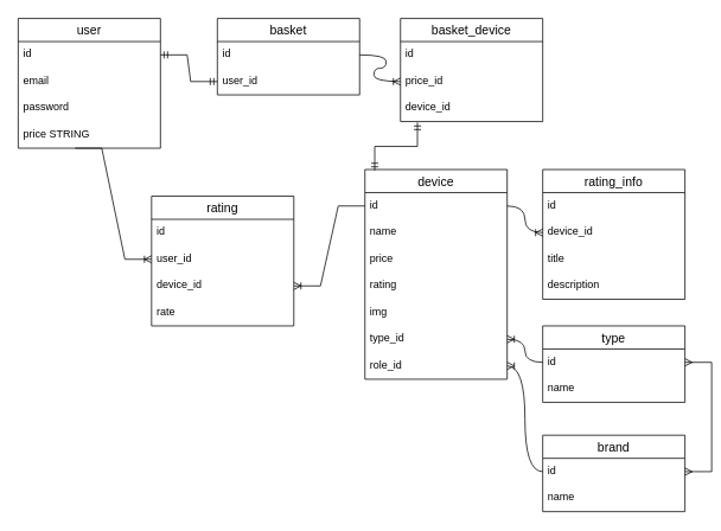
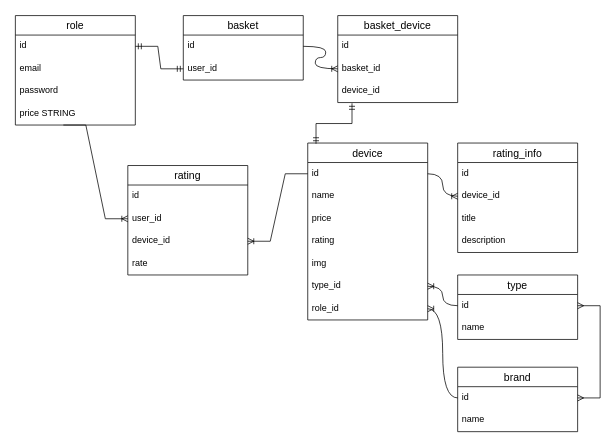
  <mxCell id="0" />
  <mxCell id="1" parent="0" />
- <mxCell id="2" value="user" style="swimlane;fontStyle=0;childLayout=stackLayout;horizontal=1;startSize=26;horizontalStack=0;resizeParent=1;resizeParentMax=0;resizeLast=0;collapsible=1;marginBottom=0;align=center;fontSize=14;" parent="1" vertex="1"><mxGeometry x="20" y="20" width="160" height="146" as="geometry" /></mxCell>
+ <mxCell id="2" value="role" style="swimlane;fontStyle=0;childLayout=stackLayout;horizontal=1;startSize=26;horizontalStack=0;resizeParent=1;resizeParentMax=0;resizeLast=0;collapsible=1;marginBottom=0;align=center;fontSize=14;" parent="1" vertex="1"><mxGeometry x="20" y="20" width="160" height="146" as="geometry" /></mxCell>
  <mxCell id="3" value="id" style="text;strokeColor=none;fillColor=none;spacingLeft=4;spacingRight=4;overflow=hidden;rotatable=0;points=[[0,0.5],[1,0.5]];portConstraint=eastwest;fontSize=12;" parent="2" vertex="1"><mxGeometry y="26" width="160" height="30" as="geometry" /></mxCell>
  <mxCell id="4" value="email" style="text;strokeColor=none;fillColor=none;spacingLeft=4;spacingRight=4;overflow=hidden;rotatable=0;points=[[0,0.5],[1,0.5]];portConstraint=eastwest;fontSize=12;" parent="2" vertex="1"><mxGeometry y="56" width="160" height="30" as="geometry" /></mxCell>
  <mxCell id="5" value="password" style="text;strokeColor=none;fillColor=none;spacingLeft=4;spacingRight=4;overflow=hidden;rotatable=0;points=[[0,0.5],[1,0.5]];portConstraint=eastwest;fontSize=12;" parent="2" vertex="1"><mxGeometry y="86" width="160" height="30" as="geometry" /></mxCell>
  <mxCell id="6" value="price STRING" style="text;strokeColor=none;fillColor=none;spacingLeft=4;spacingRight=4;overflow=hidden;rotatable=0;points=[[0,0.5],[1,0.5]];portConstraint=eastwest;fontSize=12;" parent="2" vertex="1"><mxGeometry y="116" width="160" height="30" as="geometry" /></mxCell>
  <mxCell id="7" value="basket" style="swimlane;fontStyle=0;childLayout=stackLayout;horizontal=1;startSize=26;horizontalStack=0;resizeParent=1;resizeParentMax=0;resizeLast=0;collapsible=1;marginBottom=0;align=center;fontSize=14;" parent="1" vertex="1"><mxGeometry x="244" y="20" width="160" height="86" as="geometry" /></mxCell>
  <mxCell id="8" value="id" style="text;strokeColor=none;fillColor=none;spacingLeft=4;spacingRight=4;overflow=hidden;rotatable=0;points=[[0,0.5],[1,0.5]];portConstraint=eastwest;fontSize=12;" parent="7" vertex="1"><mxGeometry y="26" width="160" height="30" as="geometry" /></mxCell>
  <mxCell id="9" value="user_id" style="text;strokeColor=none;fillColor=none;spacingLeft=4;spacingRight=4;overflow=hidden;rotatable=0;points=[[0,0.5],[1,0.5]];portConstraint=eastwest;fontSize=12;" parent="7" vertex="1"><mxGeometry y="56" width="160" height="30" as="geometry" /></mxCell>
  <mxCell id="10" value="" style="edgeStyle=entityRelationEdgeStyle;fontSize=12;html=1;endArrow=ERmandOne;startArrow=ERmandOne;rounded=0;exitX=1;exitY=0.5;exitDx=0;exitDy=0;entryX=0;entryY=0.5;entryDx=0;entryDy=0;" edge="1" parent="1" source="3" target="9"><mxGeometry width="100" height="100" relative="1" as="geometry"><mxPoint x="310" y="420" as="sourcePoint" /><mxPoint x="410" y="320" as="targetPoint" /></mxGeometry></mxCell>
  <mxCell id="11" value="device" style="swimlane;fontStyle=0;childLayout=stackLayout;horizontal=1;startSize=26;horizontalStack=0;resizeParent=1;resizeParentMax=0;resizeLast=0;collapsible=1;marginBottom=0;align=center;fontSize=14;" vertex="1" parent="1"><mxGeometry x="410" y="190" width="160" height="236" as="geometry" /></mxCell>
  <mxCell id="12" value="id" style="text;strokeColor=none;fillColor=none;spacingLeft=4;spacingRight=4;overflow=hidden;rotatable=0;points=[[0,0.5],[1,0.5]];portConstraint=eastwest;fontSize=12;" vertex="1" parent="11"><mxGeometry y="26" width="160" height="30" as="geometry" /></mxCell>
  <mxCell id="13" value="name" style="text;strokeColor=none;fillColor=none;spacingLeft=4;spacingRight=4;overflow=hidden;rotatable=0;points=[[0,0.5],[1,0.5]];portConstraint=eastwest;fontSize=12;" vertex="1" parent="11"><mxGeometry y="56" width="160" height="30" as="geometry" /></mxCell>
  <mxCell id="14" value="price" style="text;strokeColor=none;fillColor=none;spacingLeft=4;spacingRight=4;overflow=hidden;rotatable=0;points=[[0,0.5],[1,0.5]];portConstraint=eastwest;fontSize=12;" vertex="1" parent="11"><mxGeometry y="86" width="160" height="30" as="geometry" /></mxCell>
  <mxCell id="15" value="rating" style="text;strokeColor=none;fillColor=none;spacingLeft=4;spacingRight=4;overflow=hidden;rotatable=0;points=[[0,0.5],[1,0.5]];portConstraint=eastwest;fontSize=12;" vertex="1" parent="11"><mxGeometry y="116" width="160" height="30" as="geometry" /></mxCell>
  <mxCell id="16" value="img" style="text;strokeColor=none;fillColor=none;spacingLeft=4;spacingRight=4;overflow=hidden;rotatable=0;points=[[0,0.5],[1,0.5]];portConstraint=eastwest;fontSize=12;" vertex="1" parent="11"><mxGeometry y="146" width="160" height="30" as="geometry" /></mxCell>
  <mxCell id="17" value="type_id" style="text;strokeColor=none;fillColor=none;spacingLeft=4;spacingRight=4;overflow=hidden;rotatable=0;points=[[0,0.5],[1,0.5]];portConstraint=eastwest;fontSize=12;" vertex="1" parent="11"><mxGeometry y="176" width="160" height="30" as="geometry" /></mxCell>
  <mxCell id="18" value="role_id" style="text;strokeColor=none;fillColor=none;spacingLeft=4;spacingRight=4;overflow=hidden;rotatable=0;points=[[0,0.5],[1,0.5]];portConstraint=eastwest;fontSize=12;" vertex="1" parent="11"><mxGeometry y="206" width="160" height="30" as="geometry" /></mxCell>
  <mxCell id="19" value="type" style="swimlane;fontStyle=0;childLayout=stackLayout;horizontal=1;startSize=26;horizontalStack=0;resizeParent=1;resizeParentMax=0;resizeLast=0;collapsible=1;marginBottom=0;align=center;fontSize=14;" vertex="1" parent="1"><mxGeometry x="610" y="366" width="160" height="86" as="geometry" /></mxCell>
  <mxCell id="20" value="id" style="text;strokeColor=none;fillColor=none;spacingLeft=4;spacingRight=4;overflow=hidden;rotatable=0;points=[[0,0.5],[1,0.5]];portConstraint=eastwest;fontSize=12;" vertex="1" parent="19"><mxGeometry y="26" width="160" height="30" as="geometry" /></mxCell>
  <mxCell id="21" value="name" style="text;strokeColor=none;fillColor=none;spacingLeft=4;spacingRight=4;overflow=hidden;rotatable=0;points=[[0,0.5],[1,0.5]];portConstraint=eastwest;fontSize=12;" vertex="1" parent="19"><mxGeometry y="56" width="160" height="30" as="geometry" /></mxCell>
  <mxCell id="22" value="brand" style="swimlane;fontStyle=0;childLayout=stackLayout;horizontal=1;startSize=26;horizontalStack=0;resizeParent=1;resizeParentMax=0;resizeLast=0;collapsible=1;marginBottom=0;align=center;fontSize=14;" vertex="1" parent="1"><mxGeometry x="610" y="489" width="160" height="86" as="geometry" /></mxCell>
  <mxCell id="23" value="id" style="text;strokeColor=none;fillColor=none;spacingLeft=4;spacingRight=4;overflow=hidden;rotatable=0;points=[[0,0.5],[1,0.5]];portConstraint=eastwest;fontSize=12;" vertex="1" parent="22"><mxGeometry y="26" width="160" height="30" as="geometry" /></mxCell>
  <mxCell id="24" value="name" style="text;strokeColor=none;fillColor=none;spacingLeft=4;spacingRight=4;overflow=hidden;rotatable=0;points=[[0,0.5],[1,0.5]];portConstraint=eastwest;fontSize=12;" vertex="1" parent="22"><mxGeometry y="56" width="160" height="30" as="geometry" /></mxCell>
  <mxCell id="25" value="rating_info" style="swimlane;fontStyle=0;childLayout=stackLayout;horizontal=1;startSize=26;horizontalStack=0;resizeParent=1;resizeParentMax=0;resizeLast=0;collapsible=1;marginBottom=0;align=center;fontSize=14;" vertex="1" parent="1"><mxGeometry x="610" y="190" width="160" height="146" as="geometry" /></mxCell>
  <mxCell id="26" value="id" style="text;strokeColor=none;fillColor=none;spacingLeft=4;spacingRight=4;overflow=hidden;rotatable=0;points=[[0,0.5],[1,0.5]];portConstraint=eastwest;fontSize=12;" vertex="1" parent="25"><mxGeometry y="26" width="160" height="30" as="geometry" /></mxCell>
  <mxCell id="27" value="device_id" style="text;strokeColor=none;fillColor=none;spacingLeft=4;spacingRight=4;overflow=hidden;rotatable=0;points=[[0,0.5],[1,0.5]];portConstraint=eastwest;fontSize=12;" vertex="1" parent="25"><mxGeometry y="56" width="160" height="30" as="geometry" /></mxCell>
  <mxCell id="28" value="title" style="text;strokeColor=none;fillColor=none;spacingLeft=4;spacingRight=4;overflow=hidden;rotatable=0;points=[[0,0.5],[1,0.5]];portConstraint=eastwest;fontSize=12;" vertex="1" parent="25"><mxGeometry y="86" width="160" height="30" as="geometry" /></mxCell>
  <mxCell id="29" value="description" style="text;strokeColor=none;fillColor=none;spacingLeft=4;spacingRight=4;overflow=hidden;rotatable=0;points=[[0,0.5],[1,0.5]];portConstraint=eastwest;fontSize=12;" vertex="1" parent="25"><mxGeometry y="116" width="160" height="30" as="geometry" /></mxCell>
  <mxCell id="30" value="" style="edgeStyle=orthogonalEdgeStyle;fontSize=12;html=1;endArrow=ERoneToMany;rounded=0;exitX=1;exitY=0.5;exitDx=0;exitDy=0;entryX=0;entryY=0.5;entryDx=0;entryDy=0;elbow=vertical;curved=1;" edge="1" parent="1" source="12" target="27"><mxGeometry width="100" height="100" relative="1" as="geometry"><mxPoint x="560" y="420" as="sourcePoint" /><mxPoint x="660" y="320" as="targetPoint" /></mxGeometry></mxCell>
  <mxCell id="31" value="" style="edgeStyle=entityRelationEdgeStyle;fontSize=12;html=1;endArrow=ERmany;startArrow=ERmany;rounded=0;entryX=1;entryY=0.5;entryDx=0;entryDy=0;exitX=1;exitY=0.5;exitDx=0;exitDy=0;" edge="1" parent="1" source="23" target="20"><mxGeometry width="100" height="100" relative="1" as="geometry"><mxPoint x="480" y="420" as="sourcePoint" /><mxPoint x="580" y="320" as="targetPoint" /></mxGeometry></mxCell>
  <mxCell id="32" value="" style="edgeStyle=orthogonalEdgeStyle;fontSize=12;html=1;endArrow=ERoneToMany;rounded=0;exitX=0;exitY=0.5;exitDx=0;exitDy=0;entryX=1;entryY=0.5;entryDx=0;entryDy=0;curved=1;" edge="1" parent="1" source="20" target="17"><mxGeometry width="100" height="100" relative="1" as="geometry"><mxPoint x="480" y="420" as="sourcePoint" /><mxPoint x="580" y="320" as="targetPoint" /></mxGeometry></mxCell>
  <mxCell id="33" value="" style="edgeStyle=orthogonalEdgeStyle;fontSize=12;html=1;endArrow=ERoneToMany;rounded=0;exitX=0;exitY=0.5;exitDx=0;exitDy=0;entryX=1;entryY=0.5;entryDx=0;entryDy=0;curved=1;" edge="1" parent="1" source="23" target="18"><mxGeometry width="100" height="100" relative="1" as="geometry"><mxPoint x="480" y="420" as="sourcePoint" /><mxPoint x="580" y="320" as="targetPoint" /></mxGeometry></mxCell>
  <mxCell id="34" value="basket_device" style="swimlane;fontStyle=0;childLayout=stackLayout;horizontal=1;startSize=26;horizontalStack=0;resizeParent=1;resizeParentMax=0;resizeLast=0;collapsible=1;marginBottom=0;align=center;fontSize=14;" vertex="1" parent="1"><mxGeometry x="450" y="20" width="160" height="116" as="geometry" /></mxCell>
  <mxCell id="35" value="id" style="text;strokeColor=none;fillColor=none;spacingLeft=4;spacingRight=4;overflow=hidden;rotatable=0;points=[[0,0.5],[1,0.5]];portConstraint=eastwest;fontSize=12;" vertex="1" parent="34"><mxGeometry y="26" width="160" height="30" as="geometry" /></mxCell>
- <mxCell id="36" value="price_id" style="text;strokeColor=none;fillColor=none;spacingLeft=4;spacingRight=4;overflow=hidden;rotatable=0;points=[[0,0.5],[1,0.5]];portConstraint=eastwest;fontSize=12;" vertex="1" parent="34"><mxGeometry y="56" width="160" height="30" as="geometry" /></mxCell>
+ <mxCell id="36" value="basket_id" style="text;strokeColor=none;fillColor=none;spacingLeft=4;spacingRight=4;overflow=hidden;rotatable=0;points=[[0,0.5],[1,0.5]];portConstraint=eastwest;fontSize=12;" vertex="1" parent="34"><mxGeometry y="56" width="160" height="30" as="geometry" /></mxCell>
  <mxCell id="37" value="device_id" style="text;strokeColor=none;fillColor=none;spacingLeft=4;spacingRight=4;overflow=hidden;rotatable=0;points=[[0,0.5],[1,0.5]];portConstraint=eastwest;fontSize=12;" vertex="1" parent="34"><mxGeometry y="86" width="160" height="30" as="geometry" /></mxCell>
  <mxCell id="38" value="" style="edgeStyle=entityRelationEdgeStyle;fontSize=12;html=1;endArrow=ERoneToMany;rounded=0;curved=1;exitX=1;exitY=0.5;exitDx=0;exitDy=0;entryX=0;entryY=0.5;entryDx=0;entryDy=0;" edge="1" parent="1" source="8" target="36"><mxGeometry width="100" height="100" relative="1" as="geometry"><mxPoint x="310" y="420" as="sourcePoint" /><mxPoint x="410" y="320" as="targetPoint" /></mxGeometry></mxCell>
  <mxCell id="39" value="" style="edgeStyle=elbowEdgeStyle;fontSize=12;html=1;endArrow=ERmandOne;startArrow=ERmandOne;rounded=0;exitX=0.069;exitY=0.004;exitDx=0;exitDy=0;exitPerimeter=0;elbow=vertical;entryX=0.119;entryY=1.033;entryDx=0;entryDy=0;entryPerimeter=0;" edge="1" parent="1" source="11" target="37"><mxGeometry width="100" height="100" relative="1" as="geometry"><mxPoint x="200" y="336" as="sourcePoint" /><mxPoint x="480" y="130" as="targetPoint" /></mxGeometry></mxCell>
  <mxCell id="40" value="rating" style="swimlane;fontStyle=0;childLayout=stackLayout;horizontal=1;startSize=26;horizontalStack=0;resizeParent=1;resizeParentMax=0;resizeLast=0;collapsible=1;marginBottom=0;align=center;fontSize=14;" vertex="1" parent="1"><mxGeometry x="170" y="220" width="160" height="146" as="geometry" /></mxCell>
  <mxCell id="41" value="id" style="text;strokeColor=none;fillColor=none;spacingLeft=4;spacingRight=4;overflow=hidden;rotatable=0;points=[[0,0.5],[1,0.5]];portConstraint=eastwest;fontSize=12;" vertex="1" parent="40"><mxGeometry y="26" width="160" height="30" as="geometry" /></mxCell>
  <mxCell id="42" value="user_id" style="text;strokeColor=none;fillColor=none;spacingLeft=4;spacingRight=4;overflow=hidden;rotatable=0;points=[[0,0.5],[1,0.5]];portConstraint=eastwest;fontSize=12;" vertex="1" parent="40"><mxGeometry y="56" width="160" height="30" as="geometry" /></mxCell>
  <mxCell id="43" value="device_id" style="text;strokeColor=none;fillColor=none;spacingLeft=4;spacingRight=4;overflow=hidden;rotatable=0;points=[[0,0.5],[1,0.5]];portConstraint=eastwest;fontSize=12;" vertex="1" parent="40"><mxGeometry y="86" width="160" height="30" as="geometry" /></mxCell>
  <mxCell id="44" value="rate" style="text;strokeColor=none;fillColor=none;spacingLeft=4;spacingRight=4;overflow=hidden;rotatable=0;points=[[0,0.5],[1,0.5]];portConstraint=eastwest;fontSize=12;" vertex="1" parent="40"><mxGeometry y="116" width="160" height="30" as="geometry" /></mxCell>
  <mxCell id="45" value="" style="edgeStyle=entityRelationEdgeStyle;fontSize=12;html=1;endArrow=ERoneToMany;rounded=0;elbow=vertical;entryX=0;entryY=0.5;entryDx=0;entryDy=0;exitX=0.4;exitY=1;exitDx=0;exitDy=0;exitPerimeter=0;" edge="1" parent="1" source="6" target="42"><mxGeometry width="100" height="100" relative="1" as="geometry"><mxPoint x="80" y="180" as="sourcePoint" /><mxPoint x="410" y="320" as="targetPoint" /></mxGeometry></mxCell>
  <mxCell id="46" value="" style="edgeStyle=entityRelationEdgeStyle;fontSize=12;html=1;endArrow=ERoneToMany;rounded=0;elbow=vertical;entryX=1;entryY=0.5;entryDx=0;entryDy=0;exitX=0;exitY=0.5;exitDx=0;exitDy=0;" edge="1" parent="1" source="12" target="43"><mxGeometry width="100" height="100" relative="1" as="geometry"><mxPoint x="310" y="420" as="sourcePoint" /><mxPoint x="410" y="320" as="targetPoint" /></mxGeometry></mxCell>
